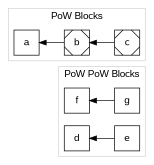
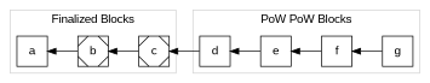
  digraph {
    color=lightgrey
    fontname="Liberation Sans"
    rankdir=RL
    node [fontname="Liberation Sans" shape=square]
    edge [fontname="Liberation Sans"]
    g
    f
    e
    d
    c [shape=Msquare]
    b [shape=Msquare]
    a
    subgraph cluster_1 {
      label="PoW PoW Blocks"
      g
      f
      e
      d
    }
    subgraph cluster_2 {
-     label="PoW Blocks"
+     label="Finalized Blocks"
      c
      b
      a
    }
    g -> f
+   f -> e
    e -> d
+   d -> c
    c -> b
    b -> a
  }
